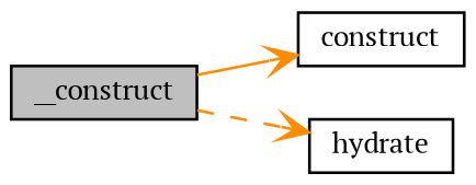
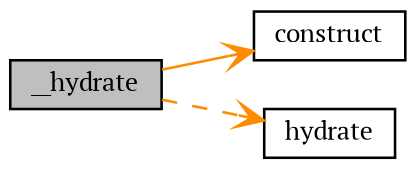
  digraph {
    fontname="PT Serif"
    rankdir=LR
    node [color=black fillcolor=white fontname="PT Serif" fontsize=10 shape=record style=filled]
    edge [arrowhead=vee color=darkorange fontname="PT Serif" fontsize=10 labelfontname=Helvetica labelfontsize=10]
-   n1 [fillcolor=grey75 fontcolor=black height=0.2 label=__construct width=0.4]
+   n1 [fillcolor=grey75 fontcolor=black height=0.2 label=__hydrate width=0.4]
    n2 [height=0.2 label=construct width=0.4]
    n3 [height=0.2 label=hydrate width=0.4]
    n1 -> n2 [style=solid]
    n1 -> n3 [style=dashed]
  }
